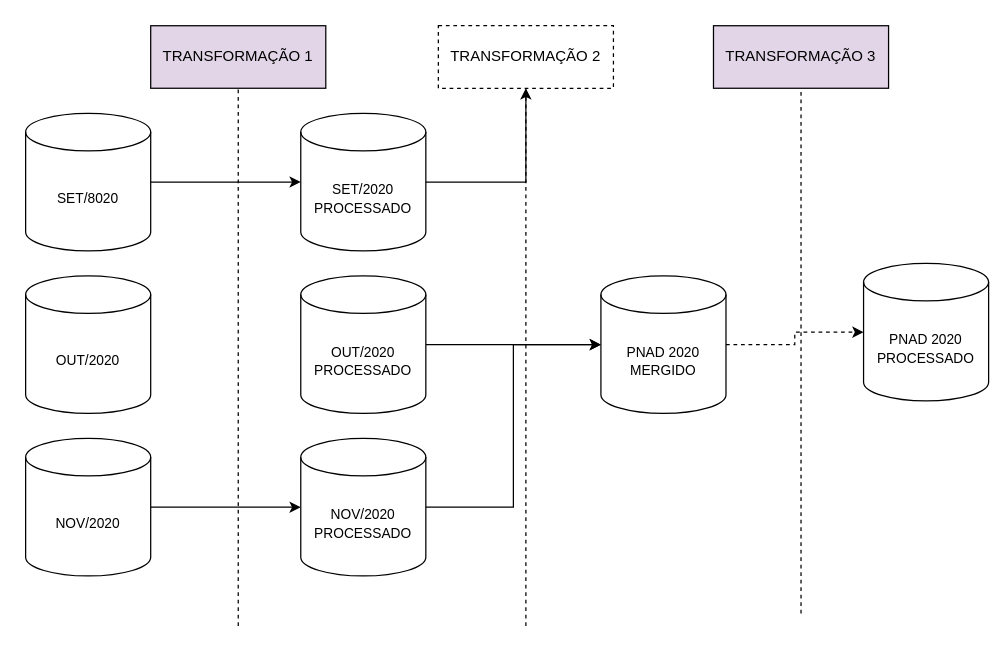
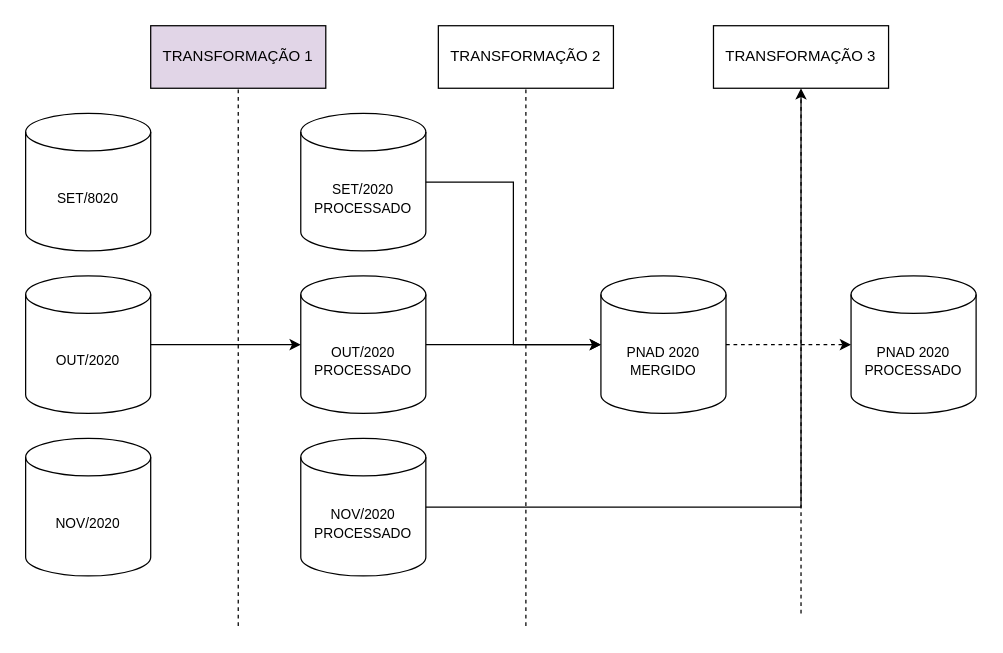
  <mxCell id="0" />
  <mxCell id="1" parent="0" />
  <mxCell id="2" value="&lt;font style=&quot;font-size: 11px;&quot;&gt;SET/2020&lt;br&gt;PROCESSADO&lt;/font&gt;" style="shape=cylinder3;whiteSpace=wrap;html=1;boundedLbl=1;backgroundOutline=1;size=15;" vertex="1" parent="1"><mxGeometry x="240" y="90" width="100" height="110" as="geometry" /></mxCell>
  <mxCell id="3" style="edgeStyle=orthogonalEdgeStyle;rounded=0;orthogonalLoop=1;jettySize=auto;html=1;exitX=1;exitY=0.5;exitDx=0;exitDy=0;exitPerimeter=0;" edge="1" parent="1" source="4"><mxGeometry relative="1" as="geometry"><mxPoint x="480" y="275" as="targetPoint" /></mxGeometry></mxCell>
  <mxCell id="4" value="&lt;font style=&quot;font-size: 11px;&quot;&gt;OUT/2020&lt;br&gt;PROCESSADO&lt;/font&gt;" style="shape=cylinder3;whiteSpace=wrap;html=1;boundedLbl=1;backgroundOutline=1;size=15;" vertex="1" parent="1"><mxGeometry x="240" y="220" width="100" height="110" as="geometry" /></mxCell>
  <mxCell id="5" value="&lt;font style=&quot;font-size: 11px;&quot;&gt;NOV/2020&lt;br&gt;PROCESSADO&lt;/font&gt;" style="shape=cylinder3;whiteSpace=wrap;html=1;boundedLbl=1;backgroundOutline=1;size=15;" vertex="1" parent="1"><mxGeometry x="240" y="350" width="100" height="110" as="geometry" /></mxCell>
  <mxCell id="6" value="&lt;font style=&quot;&quot;&gt;&lt;font style=&quot;font-size: 11px;&quot;&gt;SET/8020&lt;/font&gt;&lt;br&gt;&lt;/font&gt;" style="shape=cylinder3;whiteSpace=wrap;html=1;boundedLbl=1;backgroundOutline=1;size=15;" vertex="1" parent="1"><mxGeometry x="20" y="90" width="100" height="110" as="geometry" /></mxCell>
  <mxCell id="7" value="&lt;font style=&quot;&quot;&gt;&lt;font style=&quot;font-size: 11px;&quot;&gt;OUT/2020&lt;/font&gt;&lt;br&gt;&lt;/font&gt;" style="shape=cylinder3;whiteSpace=wrap;html=1;boundedLbl=1;backgroundOutline=1;size=15;" vertex="1" parent="1"><mxGeometry x="20" y="220" width="100" height="110" as="geometry" /></mxCell>
  <mxCell id="8" value="&lt;font style=&quot;&quot;&gt;&lt;font style=&quot;font-size: 11px;&quot;&gt;NOV/2020&lt;/font&gt;&lt;br&gt;&lt;/font&gt;" style="shape=cylinder3;whiteSpace=wrap;html=1;boundedLbl=1;backgroundOutline=1;size=15;" vertex="1" parent="1"><mxGeometry x="20" y="350" width="100" height="110" as="geometry" /></mxCell>
  <mxCell id="9" value="&lt;font style=&quot;font-size: 11px;&quot;&gt;PNAD 2020&lt;br&gt;&lt;font style=&quot;font-size: 11px;&quot;&gt;MERGIDO&lt;/font&gt;&lt;/font&gt;" style="shape=cylinder3;whiteSpace=wrap;html=1;boundedLbl=1;backgroundOutline=1;size=15;" vertex="1" parent="1"><mxGeometry x="480" y="220" width="100" height="110" as="geometry" /></mxCell>
- <mxCell id="10" value="&lt;font style=&quot;font-size: 11px;&quot;&gt;PNAD 2020&lt;br&gt;PROCESSADO&lt;/font&gt;" style="shape=cylinder3;whiteSpace=wrap;html=1;boundedLbl=1;backgroundOutline=1;size=15;" vertex="1" parent="1"><mxGeometry x="690" y="210" width="100" height="110" as="geometry" /></mxCell>
- <mxCell id="11" style="edgeStyle=orthogonalEdgeStyle;rounded=0;orthogonalLoop=1;jettySize=auto;html=1;exitX=1;exitY=0.5;exitDx=0;exitDy=0;exitPerimeter=0;entryX=0;entryY=0.5;entryDx=0;entryDy=0;entryPerimeter=0;" edge="1" parent="1" source="8" target="5"><mxGeometry relative="1" as="geometry" /></mxCell>
- <mxCell id="13" style="edgeStyle=orthogonalEdgeStyle;rounded=0;orthogonalLoop=1;jettySize=auto;html=1;exitX=1;exitY=0.5;exitDx=0;exitDy=0;exitPerimeter=0;entryX=0;entryY=0.5;entryDx=0;entryDy=0;entryPerimeter=0;" edge="1" parent="1" source="6" target="2"><mxGeometry relative="1" as="geometry" /></mxCell>
- <mxCell id="14" style="edgeStyle=orthogonalEdgeStyle;rounded=0;orthogonalLoop=1;jettySize=auto;html=1;exitX=1;exitY=0.5;exitDx=0;exitDy=0;exitPerimeter=0;" edge="1" parent="1" source="2" target="18"><mxGeometry relative="1" as="geometry" /></mxCell>
- <mxCell id="15" style="edgeStyle=orthogonalEdgeStyle;rounded=0;orthogonalLoop=1;jettySize=auto;html=1;exitX=1;exitY=0.5;exitDx=0;exitDy=0;exitPerimeter=0;entryX=0;entryY=0.5;entryDx=0;entryDy=0;entryPerimeter=0;" edge="1" parent="1" source="5" target="9"><mxGeometry relative="1" as="geometry" /></mxCell>
+ <mxCell id="10" value="&lt;font style=&quot;font-size: 11px;&quot;&gt;PNAD 2020&lt;br&gt;PROCESSADO&lt;/font&gt;" style="shape=cylinder3;whiteSpace=wrap;html=1;boundedLbl=1;backgroundOutline=1;size=15;" vertex="1" parent="1"><mxGeometry x="680" y="220" width="100" height="110" as="geometry" /></mxCell>
+ <mxCell id="12" style="edgeStyle=orthogonalEdgeStyle;rounded=0;orthogonalLoop=1;jettySize=auto;html=1;exitX=1;exitY=0.5;exitDx=0;exitDy=0;exitPerimeter=0;entryX=0;entryY=0.5;entryDx=0;entryDy=0;entryPerimeter=0;" edge="1" parent="1" source="7" target="4"><mxGeometry relative="1" as="geometry" /></mxCell>
+ <mxCell id="14" style="edgeStyle=orthogonalEdgeStyle;rounded=0;orthogonalLoop=1;jettySize=auto;html=1;exitX=1;exitY=0.5;exitDx=0;exitDy=0;exitPerimeter=0;entryX=0;entryY=0.5;entryDx=0;entryDy=0;entryPerimeter=0;" edge="1" parent="1" source="2" target="9"><mxGeometry relative="1" as="geometry" /></mxCell>
+ <mxCell id="15" style="edgeStyle=orthogonalEdgeStyle;rounded=0;orthogonalLoop=1;jettySize=auto;html=1;exitX=1;exitY=0.5;exitDx=0;exitDy=0;exitPerimeter=0;" edge="1" parent="1" source="5" target="19"><mxGeometry relative="1" as="geometry" /></mxCell>
  <mxCell id="16" style="edgeStyle=orthogonalEdgeStyle;rounded=0;orthogonalLoop=1;jettySize=auto;html=1;exitX=1;exitY=0.5;exitDx=0;exitDy=0;exitPerimeter=0;entryX=0;entryY=0.5;entryDx=0;entryDy=0;entryPerimeter=0;dashed=1;" edge="1" parent="1" source="9" target="10"><mxGeometry relative="1" as="geometry" /></mxCell>
  <mxCell id="17" value="TRANSFORMAÇÃO 1" style="whiteSpace=wrap;html=1;fillColor=#e1d5e7;" vertex="1" parent="1"><mxGeometry x="120" y="20" width="140" height="50" as="geometry" /></mxCell>
- <mxCell id="18" value="TRANSFORMAÇÃO 2" style="whiteSpace=wrap;html=1;dashed=1;" vertex="1" parent="1"><mxGeometry x="350" y="20" width="140" height="50" as="geometry" /></mxCell>
- <mxCell id="19" value="TRANSFORMAÇÃO 3" style="whiteSpace=wrap;html=1;fillColor=#e1d5e7;" vertex="1" parent="1"><mxGeometry x="570" y="20" width="140" height="50" as="geometry" /></mxCell>
+ <mxCell id="18" value="TRANSFORMAÇÃO 2" style="whiteSpace=wrap;html=1;" vertex="1" parent="1"><mxGeometry x="350" y="20" width="140" height="50" as="geometry" /></mxCell>
+ <mxCell id="19" value="TRANSFORMAÇÃO 3" style="whiteSpace=wrap;html=1;" vertex="1" parent="1"><mxGeometry x="570" y="20" width="140" height="50" as="geometry" /></mxCell>
  <mxCell id="20" value="" style="endArrow=none;dashed=1;html=1;rounded=0;entryX=0.5;entryY=1;entryDx=0;entryDy=0;" edge="1" parent="1" target="17"><mxGeometry width="50" height="50" relative="1" as="geometry"><mxPoint x="190" y="500" as="sourcePoint" /><mxPoint x="360" y="280" as="targetPoint" /></mxGeometry></mxCell>
  <mxCell id="21" value="" style="endArrow=none;dashed=1;html=1;rounded=0;entryX=0.5;entryY=1;entryDx=0;entryDy=0;" edge="1" parent="1" target="18"><mxGeometry width="50" height="50" relative="1" as="geometry"><mxPoint x="420" y="500" as="sourcePoint" /><mxPoint x="200" y="80" as="targetPoint" /></mxGeometry></mxCell>
  <mxCell id="22" value="" style="endArrow=none;dashed=1;html=1;rounded=0;entryX=0.5;entryY=1;entryDx=0;entryDy=0;" edge="1" parent="1" target="19"><mxGeometry width="50" height="50" relative="1" as="geometry"><mxPoint x="640" y="490" as="sourcePoint" /><mxPoint x="430" y="80" as="targetPoint" /></mxGeometry></mxCell>
